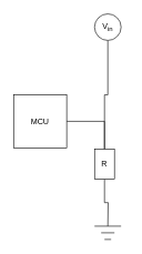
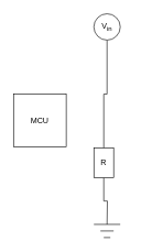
  <mxCell id="0" />
  <mxCell id="1" parent="0" />
  <mxCell id="2" style="edgeStyle=orthogonalEdgeStyle;rounded=0;orthogonalLoop=1;jettySize=auto;html=1;exitX=0.5;exitY=1;exitDx=0;exitDy=0;entryX=0.5;entryY=0;entryDx=0;entryDy=0;endArrow=none;startFill=0;" edge="1" parent="1" source="3" target="11"><mxGeometry relative="1" as="geometry" /></mxCell>
  <mxCell id="3" value="" style="ellipse;whiteSpace=wrap;html=1;aspect=fixed;" parent="1" vertex="1"><mxGeometry x="142" y="20" width="40" height="40" as="geometry" /></mxCell>
  <mxCell id="4" value="" style="endArrow=none;html=1;rounded=0;" parent="1" edge="1"><mxGeometry width="50" height="50" relative="1" as="geometry"><mxPoint x="142" y="340" as="sourcePoint" /><mxPoint x="182" y="340" as="targetPoint" /></mxGeometry></mxCell>
  <mxCell id="5" value="" style="endArrow=none;html=1;rounded=0;" parent="1" edge="1"><mxGeometry width="50" height="50" relative="1" as="geometry"><mxPoint x="152" y="350" as="sourcePoint" /><mxPoint x="172" y="350" as="targetPoint" /></mxGeometry></mxCell>
  <mxCell id="6" value="" style="endArrow=none;html=1;rounded=0;" parent="1" edge="1"><mxGeometry width="50" height="50" relative="1" as="geometry"><mxPoint x="157" y="360" as="sourcePoint" /><mxPoint x="167" y="360" as="targetPoint" /><Array as="points"><mxPoint x="157" y="360" /></Array></mxGeometry></mxCell>
  <mxCell id="7" style="edgeStyle=orthogonalEdgeStyle;rounded=0;orthogonalLoop=1;jettySize=auto;html=1;exitX=0.5;exitY=1;exitDx=0;exitDy=0;endArrow=none;startFill=0;" edge="1" parent="1" source="11"><mxGeometry relative="1" as="geometry"><mxPoint x="162" y="340" as="targetPoint" /></mxGeometry></mxCell>
  <mxCell id="8" value="V&lt;sub&gt;in&lt;/sub&gt;" style="text;html=1;align=center;verticalAlign=middle;whiteSpace=wrap;rounded=0;" parent="1" vertex="1"><mxGeometry x="132" y="25" width="60" height="30" as="geometry" /></mxCell>
- <mxCell id="9" style="edgeStyle=orthogonalEdgeStyle;rounded=0;orthogonalLoop=1;jettySize=auto;html=1;exitX=1;exitY=0.5;exitDx=0;exitDy=0;endArrow=none;startFill=0;entryX=0.5;entryY=0;entryDx=0;entryDy=0;" edge="1" parent="1" source="10" target="11"><mxGeometry relative="1" as="geometry"><mxPoint x="162" y="220" as="targetPoint" /></mxGeometry></mxCell>
  <mxCell id="10" value="MCU" style="rounded=0;whiteSpace=wrap;html=1;" vertex="1" parent="1"><mxGeometry x="20" y="142" width="80" height="80" as="geometry" /></mxCell>
  <mxCell id="11" value="R" style="rounded=0;whiteSpace=wrap;html=1;" vertex="1" parent="1"><mxGeometry x="142" y="224" width="30" height="45" as="geometry" /></mxCell>
